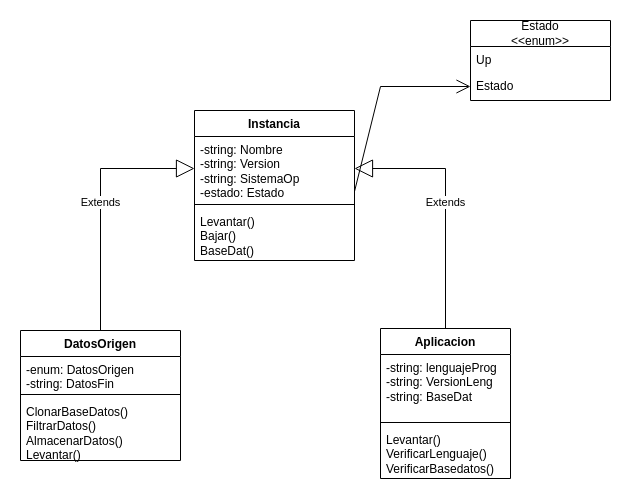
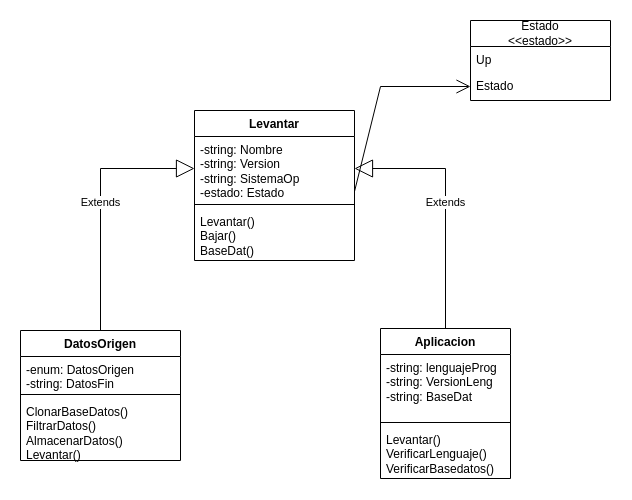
  <mxCell id="0" />
  <mxCell id="1" parent="0" />
- <mxCell id="2" value="Instancia" style="swimlane;fontStyle=1;align=center;verticalAlign=top;childLayout=stackLayout;horizontal=1;startSize=26;horizontalStack=0;resizeParent=1;resizeParentMax=0;resizeLast=0;collapsible=1;marginBottom=0;whiteSpace=wrap;html=1;" vertex="1" parent="1"><mxGeometry x="194" y="110" width="160" height="150" as="geometry" /></mxCell>
+ <mxCell id="2" value="Levantar" style="swimlane;fontStyle=1;align=center;verticalAlign=top;childLayout=stackLayout;horizontal=1;startSize=26;horizontalStack=0;resizeParent=1;resizeParentMax=0;resizeLast=0;collapsible=1;marginBottom=0;whiteSpace=wrap;html=1;" vertex="1" parent="1"><mxGeometry x="194" y="110" width="160" height="150" as="geometry" /></mxCell>
  <mxCell id="3" value="-string: Nombre&lt;br&gt;-string: Version&lt;div&gt;-string: SistemaOp&lt;/div&gt;&lt;div&gt;-estado: Estado&lt;/div&gt;" style="text;strokeColor=none;fillColor=none;align=left;verticalAlign=top;spacingLeft=4;spacingRight=4;overflow=hidden;rotatable=0;points=[[0,0.5],[1,0.5]];portConstraint=eastwest;whiteSpace=wrap;html=1;" vertex="1" parent="2"><mxGeometry y="26" width="160" height="64" as="geometry" /></mxCell>
  <mxCell id="4" value="" style="line;strokeWidth=1;fillColor=none;align=left;verticalAlign=middle;spacingTop=-1;spacingLeft=3;spacingRight=3;rotatable=0;labelPosition=right;points=[];portConstraint=eastwest;strokeColor=inherit;" vertex="1" parent="2"><mxGeometry y="90" width="160" height="8" as="geometry" /></mxCell>
  <mxCell id="5" value="Levantar()&lt;br&gt;Bajar()&lt;br&gt;&lt;div&gt;BaseDat()&lt;br&gt;&lt;div&gt;&lt;br&gt;&lt;/div&gt;&lt;/div&gt;" style="text;strokeColor=none;fillColor=none;align=left;verticalAlign=top;spacingLeft=4;spacingRight=4;overflow=hidden;rotatable=0;points=[[0,0.5],[1,0.5]];portConstraint=eastwest;whiteSpace=wrap;html=1;" vertex="1" parent="2"><mxGeometry y="98" width="160" height="52" as="geometry" /></mxCell>
- <mxCell id="6" value="Estado&lt;div&gt;&amp;lt;&amp;lt;enum&amp;gt;&amp;gt;&lt;/div&gt;" style="swimlane;fontStyle=0;childLayout=stackLayout;horizontal=1;startSize=26;fillColor=none;horizontalStack=0;resizeParent=1;resizeParentMax=0;resizeLast=0;collapsible=1;marginBottom=0;whiteSpace=wrap;html=1;" vertex="1" parent="1"><mxGeometry x="470" y="20" width="140" height="80" as="geometry" /></mxCell>
+ <mxCell id="6" value="Estado&lt;div&gt;&amp;lt;&amp;lt;estado&amp;gt;&amp;gt;&lt;/div&gt;" style="swimlane;fontStyle=0;childLayout=stackLayout;horizontal=1;startSize=26;fillColor=none;horizontalStack=0;resizeParent=1;resizeParentMax=0;resizeLast=0;collapsible=1;marginBottom=0;whiteSpace=wrap;html=1;" vertex="1" parent="1"><mxGeometry x="470" y="20" width="140" height="80" as="geometry" /></mxCell>
  <mxCell id="7" value="Up" style="text;strokeColor=none;fillColor=none;align=left;verticalAlign=top;spacingLeft=4;spacingRight=4;overflow=hidden;rotatable=0;points=[[0,0.5],[1,0.5]];portConstraint=eastwest;whiteSpace=wrap;html=1;" vertex="1" parent="6"><mxGeometry y="26" width="140" height="26" as="geometry" /></mxCell>
  <mxCell id="8" value="&lt;div&gt;Estado&lt;/div&gt;&lt;div&gt;&lt;br&gt;&lt;/div&gt;" style="text;strokeColor=none;fillColor=none;align=left;verticalAlign=top;spacingLeft=4;spacingRight=4;overflow=hidden;rotatable=0;points=[[0,0.5],[1,0.5]];portConstraint=eastwest;whiteSpace=wrap;html=1;" vertex="1" parent="6"><mxGeometry y="52" width="140" height="28" as="geometry" /></mxCell>
  <mxCell id="9" value="" style="endArrow=open;endFill=1;endSize=12;html=1;rounded=0;exitX=1;exitY=0.609;exitDx=0;exitDy=0;exitPerimeter=0;entryX=0;entryY=0.5;entryDx=0;entryDy=0;" edge="1" parent="1" target="8"><mxGeometry width="160" relative="1" as="geometry"><mxPoint x="354" y="190.976" as="sourcePoint" /><mxPoint x="468" y="191" as="targetPoint" /><Array as="points"><mxPoint x="380" y="86" /></Array></mxGeometry></mxCell>
  <mxCell id="10" value="DatosOrigen" style="swimlane;fontStyle=1;align=center;verticalAlign=top;childLayout=stackLayout;horizontal=1;startSize=26;horizontalStack=0;resizeParent=1;resizeParentMax=0;resizeLast=0;collapsible=1;marginBottom=0;whiteSpace=wrap;html=1;" vertex="1" parent="1"><mxGeometry x="20" y="330" width="160" height="130" as="geometry" /></mxCell>
  <mxCell id="11" value="-enum: DatosOrigen&lt;div&gt;-string: DatosFin&lt;/div&gt;" style="text;strokeColor=none;fillColor=none;align=left;verticalAlign=top;spacingLeft=4;spacingRight=4;overflow=hidden;rotatable=0;points=[[0,0.5],[1,0.5]];portConstraint=eastwest;whiteSpace=wrap;html=1;" vertex="1" parent="10"><mxGeometry y="26" width="160" height="34" as="geometry" /></mxCell>
  <mxCell id="12" value="" style="line;strokeWidth=1;fillColor=none;align=left;verticalAlign=middle;spacingTop=-1;spacingLeft=3;spacingRight=3;rotatable=0;labelPosition=right;points=[];portConstraint=eastwest;strokeColor=inherit;" vertex="1" parent="10"><mxGeometry y="60" width="160" height="8" as="geometry" /></mxCell>
  <mxCell id="13" value="ClonarBaseDatos()&lt;div&gt;FiltrarDatos()&lt;/div&gt;&lt;div&gt;AlmacenarDatos()&lt;/div&gt;&lt;div&gt;Levantar()&lt;/div&gt;" style="text;strokeColor=none;fillColor=none;align=left;verticalAlign=top;spacingLeft=4;spacingRight=4;overflow=hidden;rotatable=0;points=[[0,0.5],[1,0.5]];portConstraint=eastwest;whiteSpace=wrap;html=1;" vertex="1" parent="10"><mxGeometry y="68" width="160" height="62" as="geometry" /></mxCell>
  <mxCell id="14" value="Aplicacion" style="swimlane;fontStyle=1;align=center;verticalAlign=top;childLayout=stackLayout;horizontal=1;startSize=26;horizontalStack=0;resizeParent=1;resizeParentMax=0;resizeLast=0;collapsible=1;marginBottom=0;whiteSpace=wrap;html=1;" vertex="1" parent="1"><mxGeometry x="380" y="328" width="130" height="150" as="geometry" /></mxCell>
  <mxCell id="15" value="-string: lenguajeProg&lt;div&gt;-string: VersionLeng&lt;/div&gt;&lt;div&gt;-string: BaseDat&lt;/div&gt;" style="text;strokeColor=none;fillColor=none;align=left;verticalAlign=top;spacingLeft=4;spacingRight=4;overflow=hidden;rotatable=0;points=[[0,0.5],[1,0.5]];portConstraint=eastwest;whiteSpace=wrap;html=1;" vertex="1" parent="14"><mxGeometry y="26" width="130" height="64" as="geometry" /></mxCell>
  <mxCell id="16" value="" style="line;strokeWidth=1;fillColor=none;align=left;verticalAlign=middle;spacingTop=-1;spacingLeft=3;spacingRight=3;rotatable=0;labelPosition=right;points=[];portConstraint=eastwest;strokeColor=inherit;" vertex="1" parent="14"><mxGeometry y="90" width="130" height="8" as="geometry" /></mxCell>
  <mxCell id="17" value="&lt;div&gt;Levantar()&lt;/div&gt;V&lt;span style=&quot;background-color: transparent; color: light-dark(rgb(0, 0, 0), rgb(255, 255, 255));&quot;&gt;erificarLenguaje()&lt;br&gt;&lt;/span&gt;&lt;span style=&quot;background-color: transparent; color: light-dark(rgb(0, 0, 0), rgb(255, 255, 255));&quot;&gt;VerificarBasedatos()&lt;/span&gt;" style="text;strokeColor=none;fillColor=none;align=left;verticalAlign=top;spacingLeft=4;spacingRight=4;overflow=hidden;rotatable=0;points=[[0,0.5],[1,0.5]];portConstraint=eastwest;whiteSpace=wrap;html=1;" vertex="1" parent="14"><mxGeometry y="98" width="130" height="52" as="geometry" /></mxCell>
  <mxCell id="18" value="Extends" style="endArrow=block;endSize=16;endFill=0;html=1;rounded=0;exitX=0.5;exitY=0;exitDx=0;exitDy=0;entryX=0;entryY=0.5;entryDx=0;entryDy=0;" edge="1" parent="1" source="10" target="3"><mxGeometry width="160" relative="1" as="geometry"><mxPoint x="200" y="360" as="sourcePoint" /><mxPoint x="360" y="360" as="targetPoint" /><Array as="points"><mxPoint x="100" y="168" /></Array></mxGeometry></mxCell>
  <mxCell id="19" value="Extends" style="endArrow=block;endSize=16;endFill=0;html=1;rounded=0;exitX=0.5;exitY=0;exitDx=0;exitDy=0;entryX=1;entryY=0.5;entryDx=0;entryDy=0;" edge="1" parent="1" source="14" target="3"><mxGeometry width="160" relative="1" as="geometry"><mxPoint x="200" y="360" as="sourcePoint" /><mxPoint x="360" y="360" as="targetPoint" /><Array as="points"><mxPoint x="445" y="168" /></Array></mxGeometry></mxCell>
